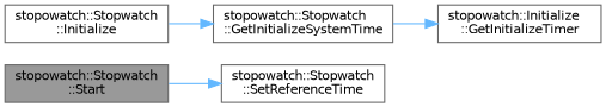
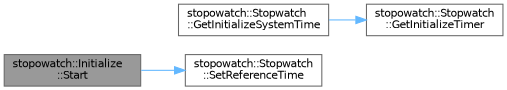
  digraph {
    rankdir=LR
    node [color=grey40 fillcolor=white fontname=Helvetica fontsize=10 shape=box style=filled]
    edge [color=steelblue1 fontname=Helvetica fontsize=10 labelfontname=Helvetica labelfontsize=10 style=solid]
-   n1 [color=gray40 fillcolor=grey60 fontcolor=black height=0.2 label="stopowatch::Stopwatch\l::Start" width=0.4]
+   n1 [color=gray40 fillcolor=grey60 fontcolor=black height=0.2 label="stopowatch::Initialize\l::Start" width=0.4]
    n2 [height=0.2 label="stopowatch::Stopwatch\l::SetReferenceTime" width=0.4]
-   n3 [height=0.2 label="stopowatch::Stopwatch\l::Initialize" width=0.4]
    n4 [height=0.2 label="stopowatch::Stopwatch\l::GetInitializeSystemTime" width=0.4]
-   n5 [height=0.2 label="stopowatch::Initialize\l::GetInitializeTimer" width=0.4]
+   n5 [height=0.2 label="stopowatch::Stopwatch\l::GetInitializeTimer" width=0.4]
    n1 -> n2
-   n3 -> n4
    n4 -> n5
  }
